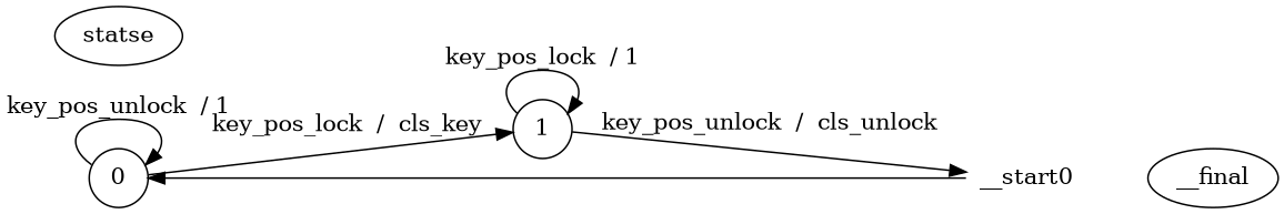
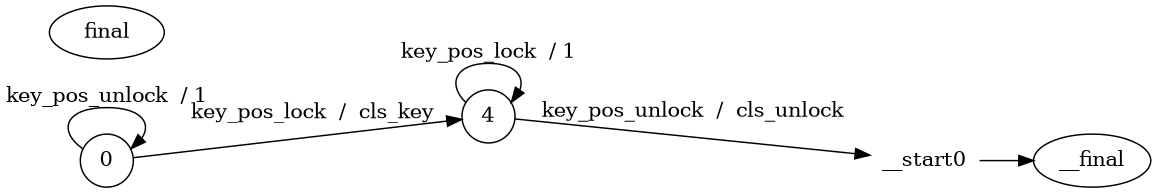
  digraph {
    rankdir=LR
    n1 [label=0 shape=circle]
-   n2 [label=1 shape=circle]
+   n2 [label=4 shape=circle]
    __start0 [height=0 shape=none width=0]
    __final
-   statse
+   statse [label=final]
    n1 -> n1 [label="key_pos_unlock  / 1"]
    n1 -> n2 [label="key_pos_lock  /  cls_key"]
    n2 -> n2 [label="key_pos_lock  / 1"]
    n2 -> __start0 [label="key_pos_unlock  /  cls_unlock"]
-   __start0 -> n1
+   __start0 -> __final
  }
